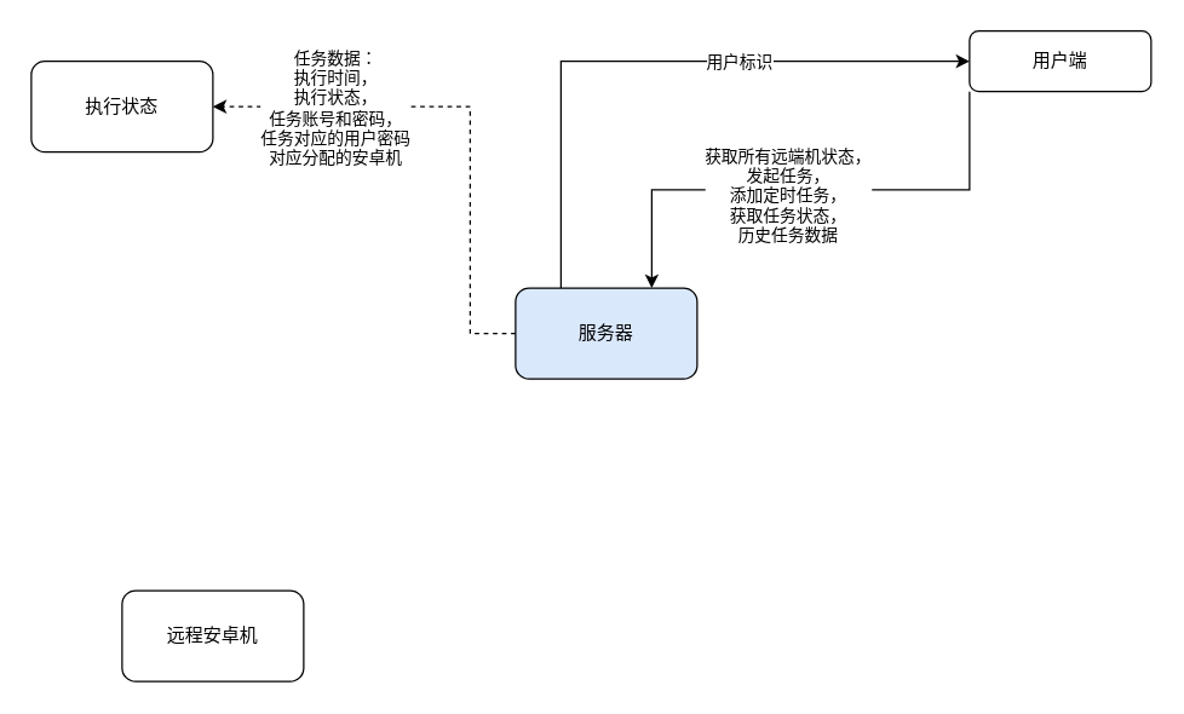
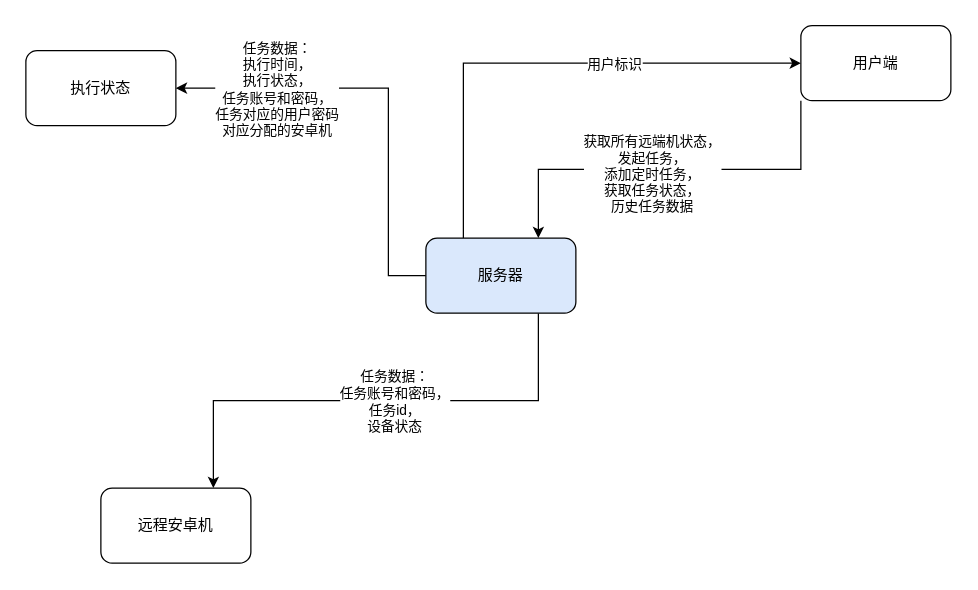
  <mxCell id="0" />
  <mxCell id="1" parent="0" />
- <mxCell id="2" style="edgeStyle=orthogonalEdgeStyle;rounded=0;orthogonalLoop=1;jettySize=auto;html=1;entryX=1;entryY=0.5;entryDx=0;entryDy=0;dashed=1;" edge="1" parent="1" source="8" target="13"><mxGeometry relative="1" as="geometry"><Array as="points"><mxPoint x="310" y="220" /><mxPoint x="310" y="70" /></Array></mxGeometry></mxCell>
+ <mxCell id="2" style="edgeStyle=orthogonalEdgeStyle;rounded=0;orthogonalLoop=1;jettySize=auto;html=1;entryX=1;entryY=0.5;entryDx=0;entryDy=0;" edge="1" parent="1" source="8" target="13"><mxGeometry relative="1" as="geometry"><Array as="points"><mxPoint x="310" y="220" /><mxPoint x="310" y="70" /></Array></mxGeometry></mxCell>
  <mxCell id="3" value="任务数据：&lt;br&gt;执行时间，&lt;br&gt;执行状态，&lt;br&gt;任务账号和密码，&lt;br&gt;任务对应的用户密码&lt;br&gt;对应分配的安卓机" style="edgeLabel;html=1;align=center;verticalAlign=middle;resizable=0;points=[];" vertex="1" connectable="0" parent="2"><mxGeometry x="0.65" y="2" relative="1" as="geometry"><mxPoint x="19" y="-2" as="offset" /></mxGeometry></mxCell>
  <mxCell id="4" style="edgeStyle=orthogonalEdgeStyle;rounded=0;orthogonalLoop=1;jettySize=auto;html=1;exitX=0.25;exitY=0;exitDx=0;exitDy=0;entryX=0;entryY=0.5;entryDx=0;entryDy=0;" edge="1" parent="1" source="8" target="12"><mxGeometry relative="1" as="geometry" /></mxCell>
  <mxCell id="5" value="用户标识" style="edgeLabel;html=1;align=center;verticalAlign=middle;resizable=0;points=[];" vertex="1" connectable="0" parent="4"><mxGeometry x="0.434" y="2" relative="1" as="geometry"><mxPoint x="-34" y="2" as="offset" /></mxGeometry></mxCell>
+ <mxCell id="6" style="edgeStyle=orthogonalEdgeStyle;rounded=0;orthogonalLoop=1;jettySize=auto;html=1;exitX=0.75;exitY=1;exitDx=0;exitDy=0;entryX=0.75;entryY=0;entryDx=0;entryDy=0;" edge="1" parent="1" source="8" target="9"><mxGeometry relative="1" as="geometry" /></mxCell>
+ <mxCell id="7" value="任务数据：&lt;br&gt;任务账号和密码，&lt;br&gt;任务id，&lt;br&gt;设备状态" style="edgeLabel;html=1;align=center;verticalAlign=middle;resizable=0;points=[];" vertex="1" connectable="0" parent="6"><mxGeometry x="-0.07" relative="1" as="geometry"><mxPoint as="offset" /></mxGeometry></mxCell>
  <mxCell id="8" value="服务器" style="rounded=1;whiteSpace=wrap;html=1;fillColor=#dae8fc;" vertex="1" parent="1"><mxGeometry x="340" y="190" width="120" height="60" as="geometry" /></mxCell>
  <mxCell id="9" value="远程安卓机" style="rounded=1;whiteSpace=wrap;html=1;" vertex="1" parent="1"><mxGeometry x="80" y="390" width="120" height="60" as="geometry" /></mxCell>
  <mxCell id="10" style="edgeStyle=orthogonalEdgeStyle;rounded=0;orthogonalLoop=1;jettySize=auto;html=1;exitX=0;exitY=1;exitDx=0;exitDy=0;entryX=0.75;entryY=0;entryDx=0;entryDy=0;" edge="1" parent="1" source="12" target="8"><mxGeometry relative="1" as="geometry" /></mxCell>
  <mxCell id="11" value="获取所有远端机状态，&lt;br&gt;发起任务，&lt;br&gt;添加定时任务，&lt;br&gt;获取任务状态，&lt;br&gt;历史任务数据" style="edgeLabel;html=1;align=center;verticalAlign=middle;resizable=0;points=[];" vertex="1" connectable="0" parent="10"><mxGeometry x="0.093" y="3" relative="1" as="geometry"><mxPoint as="offset" /></mxGeometry></mxCell>
- <mxCell id="12" value="用户端" style="rounded=1;whiteSpace=wrap;html=1;" vertex="1" parent="1"><mxGeometry x="640" y="20" width="120" height="40" as="geometry" /></mxCell>
+ <mxCell id="12" value="用户端" style="rounded=1;whiteSpace=wrap;html=1;" vertex="1" parent="1"><mxGeometry x="640" y="20" width="120" height="60" as="geometry" /></mxCell>
  <mxCell id="13" value="执行状态" style="rounded=1;whiteSpace=wrap;html=1;" vertex="1" parent="1"><mxGeometry x="20" y="40" width="120" height="60" as="geometry" /></mxCell>
